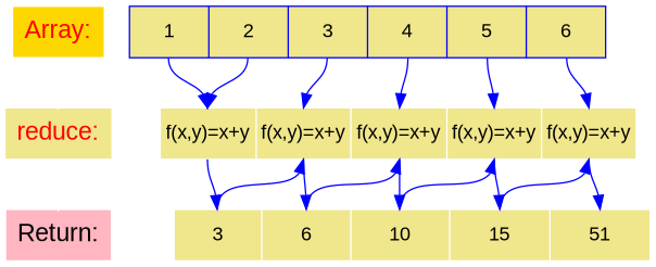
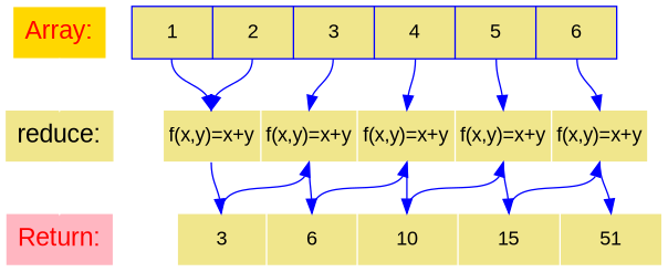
  digraph {
    fontname="Liberation Sans"
    node [fillcolor=khaki fontcolor=red fontname="Liberation Sans" fontsize=18 shape=plaintext style=filled]
    edge [color=blue fontname="Liberation Sans" headport=f0 tailport=f0]
    "Array:" [fillcolor=gold]
    n2 [color=blue fixedsize=true fontcolor=black fontsize=14 label="<f0> 1 | <f1> 2 | <f2> 3 | <f3> 4 | <f4> 5 | <f5> 6" shape=record width=4.75]
-   "reduce:"
+   "reduce:" [fontcolor=black]
    n4 [color=white fixedsize=true fontcolor=black fontsize=14 label="<f0> f(x,y)=x+y | <f1> f(x,y)=x+y | <f2> f(x,y)=x+y | <f3> f(x,y)=x+y| <f4> f(x,y)=x+y" shape=record width=4.75]
-   "Return:" [fillcolor=lightpink fontcolor=black]
+   "Return:" [fillcolor=lightpink]
    n6 [color=white fixedsize=true fontcolor=black fontsize=14 label="<f0> 3 | <f1> 6 | <f2> 10 | <f3> 15 | <f4> 51" shape=record width=4.75]
    subgraph sub_1 {
      rank=same
      "Array:"
      n2
    }
    subgraph sub_2 {
      rank=same
      "reduce:"
      n4
    }
    subgraph sub_3 {
      rank=same
      "Return:"
      n6
    }
    "Array:" -> "reduce:" [color=white]
    n2 -> n4
    n2 -> n4 [tailport=f1]
    n2 -> n4 [headport=f1 tailport=f2]
    n2 -> n4 [headport=f2 tailport=f3]
    n2 -> n4 [headport=f3 tailport=f4]
    n2 -> n4 [headport=f4 tailport=f5]
    "reduce:" -> "Return:" [color=white]
    n4 -> n6
    n4 -> n6 [headport=f1 tailport=f1]
    n4 -> n6 [headport=f2 tailport=f2]
    n4 -> n6 [headport=f3 tailport=f3]
    n4 -> n6 [headport=f4 tailport=f4]
    n6 -> n4 [headport=f1]
    n6 -> n4 [headport=f2 tailport=f1]
    n6 -> n4 [headport=f3 tailport=f2]
    n6 -> n4 [headport=f4 tailport=f3]
  }
